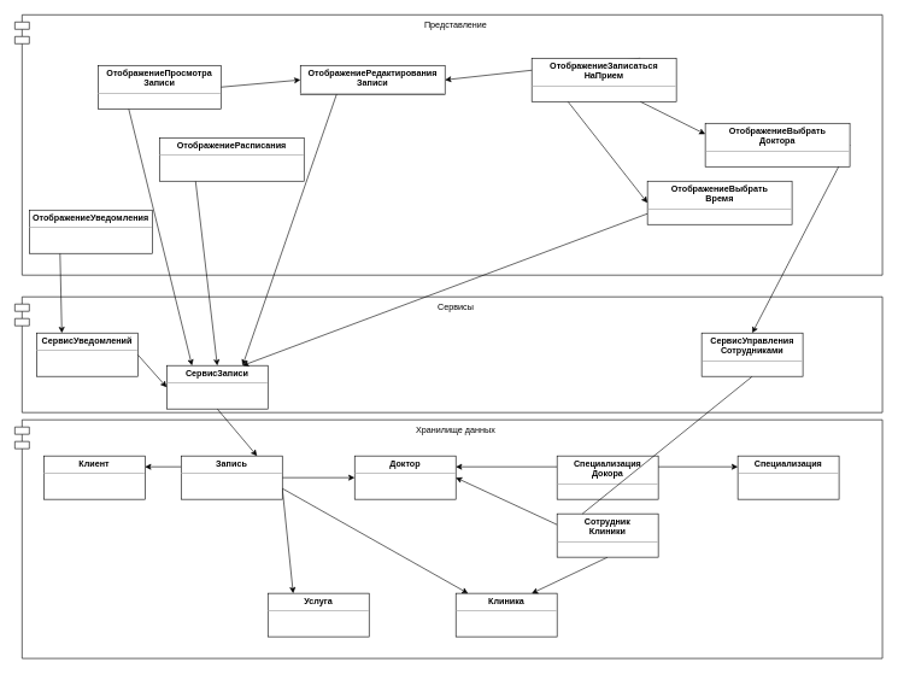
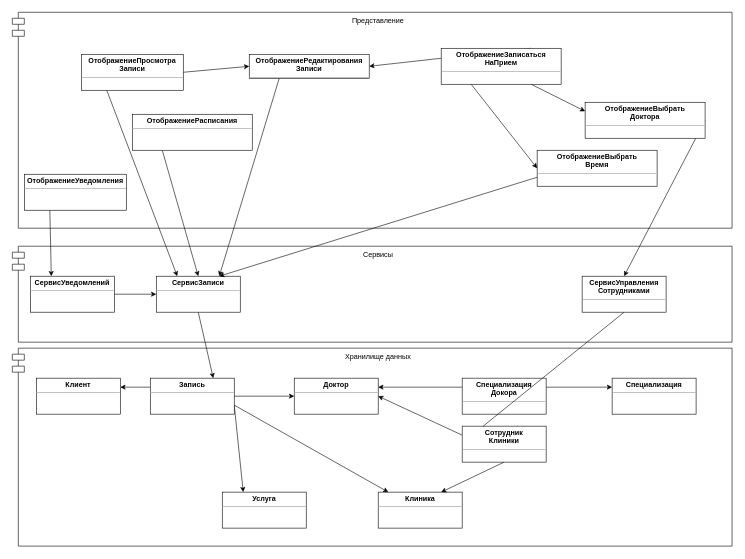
  <mxCell id="0" />
  <mxCell id="1" parent="0" />
  <mxCell id="2" value="Представление" style="shape=module;align=left;spacingLeft=20;align=center;verticalAlign=top;whiteSpace=wrap;html=1;" vertex="1" parent="1"><mxGeometry x="20" y="20" width="1200" height="360" as="geometry" /></mxCell>
  <mxCell id="3" value="Сервисы" style="shape=module;align=left;spacingLeft=20;align=center;verticalAlign=top;whiteSpace=wrap;html=1;" vertex="1" parent="1"><mxGeometry x="20" y="410" width="1200" height="160" as="geometry" /></mxCell>
  <mxCell id="4" value="Хранилище данных" style="shape=module;align=left;spacingLeft=20;align=center;verticalAlign=top;whiteSpace=wrap;html=1;" vertex="1" parent="1"><mxGeometry x="20" y="580" width="1200" height="330" as="geometry" /></mxCell>
  <mxCell id="5" value="&lt;p style=&quot;margin:0px;margin-top:4px;text-align:center;&quot;&gt;&lt;b&gt;Доктор&lt;/b&gt;&lt;/p&gt;&lt;hr size=&quot;1&quot;&gt;&lt;div style=&quot;height:2px;&quot;&gt;&lt;/div&gt;" style="verticalAlign=top;align=left;overflow=fill;fontSize=12;fontFamily=Helvetica;html=1;whiteSpace=wrap;" vertex="1" parent="1"><mxGeometry x="490" y="630" width="140" height="60" as="geometry" /></mxCell>
  <mxCell id="6" value="&lt;p style=&quot;margin:0px;margin-top:4px;text-align:center;&quot;&gt;&lt;b&gt;Клиент&lt;/b&gt;&lt;/p&gt;&lt;hr size=&quot;1&quot;&gt;&lt;div style=&quot;height:2px;&quot;&gt;&lt;/div&gt;" style="verticalAlign=top;align=left;overflow=fill;fontSize=12;fontFamily=Helvetica;html=1;whiteSpace=wrap;" vertex="1" parent="1"><mxGeometry x="60" y="630" width="140" height="60" as="geometry" /></mxCell>
  <mxCell id="7" value="&lt;p style=&quot;margin:0px;margin-top:4px;text-align:center;&quot;&gt;&lt;b&gt;Специализация&lt;/b&gt;&lt;/p&gt;&lt;hr size=&quot;1&quot;&gt;&lt;div style=&quot;height:2px;&quot;&gt;&lt;/div&gt;" style="verticalAlign=top;align=left;overflow=fill;fontSize=12;fontFamily=Helvetica;html=1;whiteSpace=wrap;" vertex="1" parent="1"><mxGeometry x="1020" y="630" width="140" height="60" as="geometry" /></mxCell>
  <mxCell id="8" value="&lt;p style=&quot;margin:0px;margin-top:4px;text-align:center;&quot;&gt;&lt;b&gt;Клиника&lt;/b&gt;&lt;/p&gt;&lt;hr size=&quot;1&quot;&gt;&lt;div style=&quot;height:2px;&quot;&gt;&lt;/div&gt;" style="verticalAlign=top;align=left;overflow=fill;fontSize=12;fontFamily=Helvetica;html=1;whiteSpace=wrap;" vertex="1" parent="1"><mxGeometry x="630" y="820" width="140" height="60" as="geometry" /></mxCell>
  <mxCell id="9" style="edgeStyle=none;rounded=0;orthogonalLoop=1;jettySize=auto;html=1;exitX=0;exitY=0.25;exitDx=0;exitDy=0;entryX=1;entryY=0.25;entryDx=0;entryDy=0;" edge="1" parent="1" source="13" target="6"><mxGeometry relative="1" as="geometry" /></mxCell>
  <mxCell id="10" style="edgeStyle=none;rounded=0;orthogonalLoop=1;jettySize=auto;html=1;exitX=1;exitY=0.75;exitDx=0;exitDy=0;entryX=0.25;entryY=0;entryDx=0;entryDy=0;" edge="1" parent="1" source="13" target="20"><mxGeometry relative="1" as="geometry" /></mxCell>
  <mxCell id="11" style="edgeStyle=none;rounded=0;orthogonalLoop=1;jettySize=auto;html=1;exitX=1;exitY=0.5;exitDx=0;exitDy=0;entryX=0;entryY=0.5;entryDx=0;entryDy=0;" edge="1" parent="1" source="13" target="5"><mxGeometry relative="1" as="geometry" /></mxCell>
  <mxCell id="12" style="edgeStyle=none;rounded=0;orthogonalLoop=1;jettySize=auto;html=1;exitX=1;exitY=0.75;exitDx=0;exitDy=0;" edge="1" parent="1" source="13" target="8"><mxGeometry relative="1" as="geometry" /></mxCell>
  <mxCell id="13" value="&lt;p style=&quot;margin:0px;margin-top:4px;text-align:center;&quot;&gt;&lt;b&gt;Запись&lt;/b&gt;&lt;/p&gt;&lt;hr size=&quot;1&quot;&gt;&lt;div style=&quot;height:2px;&quot;&gt;&lt;/div&gt;" style="verticalAlign=top;align=left;overflow=fill;fontSize=12;fontFamily=Helvetica;html=1;whiteSpace=wrap;" vertex="1" parent="1"><mxGeometry x="250" y="630" width="140" height="60" as="geometry" /></mxCell>
  <mxCell id="14" style="edgeStyle=none;rounded=0;orthogonalLoop=1;jettySize=auto;html=1;exitX=0;exitY=0.25;exitDx=0;exitDy=0;entryX=1;entryY=0.25;entryDx=0;entryDy=0;" edge="1" parent="1" source="16" target="5"><mxGeometry relative="1" as="geometry" /></mxCell>
  <mxCell id="15" style="edgeStyle=none;rounded=0;orthogonalLoop=1;jettySize=auto;html=1;exitX=1;exitY=0.25;exitDx=0;exitDy=0;entryX=0;entryY=0.25;entryDx=0;entryDy=0;" edge="1" parent="1" source="16" target="7"><mxGeometry relative="1" as="geometry" /></mxCell>
  <mxCell id="16" value="&lt;p style=&quot;margin:0px;margin-top:4px;text-align:center;&quot;&gt;&lt;b&gt;Специализация&lt;br&gt;Докора&lt;/b&gt;&lt;/p&gt;&lt;hr size=&quot;1&quot;&gt;&lt;div style=&quot;height:2px;&quot;&gt;&lt;/div&gt;" style="verticalAlign=top;align=left;overflow=fill;fontSize=12;fontFamily=Helvetica;html=1;whiteSpace=wrap;" vertex="1" parent="1"><mxGeometry x="770" y="630" width="140" height="60" as="geometry" /></mxCell>
  <mxCell id="17" style="edgeStyle=none;rounded=0;orthogonalLoop=1;jettySize=auto;html=1;exitX=0.5;exitY=1;exitDx=0;exitDy=0;entryX=0.75;entryY=0;entryDx=0;entryDy=0;" edge="1" parent="1" source="19" target="8"><mxGeometry relative="1" as="geometry" /></mxCell>
  <mxCell id="18" style="edgeStyle=none;rounded=0;orthogonalLoop=1;jettySize=auto;html=1;exitX=0;exitY=0.25;exitDx=0;exitDy=0;entryX=1;entryY=0.5;entryDx=0;entryDy=0;" edge="1" parent="1" source="19" target="5"><mxGeometry relative="1" as="geometry" /></mxCell>
  <mxCell id="19" value="&lt;p style=&quot;margin:0px;margin-top:4px;text-align:center;&quot;&gt;&lt;b&gt;Сотрудник&lt;br&gt;Клиники&lt;/b&gt;&lt;/p&gt;&lt;hr size=&quot;1&quot;&gt;&lt;div style=&quot;height:2px;&quot;&gt;&lt;/div&gt;" style="verticalAlign=top;align=left;overflow=fill;fontSize=12;fontFamily=Helvetica;html=1;whiteSpace=wrap;" vertex="1" parent="1"><mxGeometry x="770" y="710" width="140" height="60" as="geometry" /></mxCell>
  <mxCell id="20" value="&lt;p style=&quot;margin:0px;margin-top:4px;text-align:center;&quot;&gt;&lt;b&gt;Услуга&lt;/b&gt;&lt;/p&gt;&lt;hr size=&quot;1&quot;&gt;&lt;div style=&quot;height:2px;&quot;&gt;&lt;/div&gt;" style="verticalAlign=top;align=left;overflow=fill;fontSize=12;fontFamily=Helvetica;html=1;whiteSpace=wrap;" vertex="1" parent="1"><mxGeometry x="370" y="820" width="140" height="60" as="geometry" /></mxCell>
  <mxCell id="21" style="edgeStyle=none;rounded=0;orthogonalLoop=1;jettySize=auto;html=1;exitX=0.5;exitY=1;exitDx=0;exitDy=0;entryX=0.75;entryY=0;entryDx=0;entryDy=0;" edge="1" parent="1" source="22" target="13"><mxGeometry relative="1" as="geometry" /></mxCell>
- <mxCell id="22" value="&lt;p style=&quot;margin:0px;margin-top:4px;text-align:center;&quot;&gt;&lt;b&gt;СервисЗаписи&lt;/b&gt;&lt;/p&gt;&lt;hr size=&quot;1&quot;&gt;&lt;div style=&quot;height:2px;&quot;&gt;&lt;/div&gt;" style="verticalAlign=top;align=left;overflow=fill;fontSize=12;fontFamily=Helvetica;html=1;whiteSpace=wrap;" vertex="1" parent="1"><mxGeometry x="230" y="505" width="140" height="60" as="geometry" /></mxCell>
+ <mxCell id="22" value="&lt;p style=&quot;margin:0px;margin-top:4px;text-align:center;&quot;&gt;&lt;b&gt;СервисЗаписи&lt;/b&gt;&lt;/p&gt;&lt;hr size=&quot;1&quot;&gt;&lt;div style=&quot;height:2px;&quot;&gt;&lt;/div&gt;" style="verticalAlign=top;align=left;overflow=fill;fontSize=12;fontFamily=Helvetica;html=1;whiteSpace=wrap;" vertex="1" parent="1"><mxGeometry x="260" y="460" width="140" height="60" as="geometry" /></mxCell>
  <mxCell id="23" style="edgeStyle=none;rounded=0;orthogonalLoop=1;jettySize=auto;html=1;exitX=1;exitY=0.5;exitDx=0;exitDy=0;entryX=0;entryY=0.5;entryDx=0;entryDy=0;" edge="1" parent="1" source="24" target="22"><mxGeometry relative="1" as="geometry" /></mxCell>
  <mxCell id="24" value="&lt;p style=&quot;margin:0px;margin-top:4px;text-align:center;&quot;&gt;&lt;b&gt;СервисУведомлений&lt;/b&gt;&lt;/p&gt;&lt;hr size=&quot;1&quot;&gt;&lt;div style=&quot;height:2px;&quot;&gt;&lt;/div&gt;" style="verticalAlign=top;align=left;overflow=fill;fontSize=12;fontFamily=Helvetica;html=1;whiteSpace=wrap;" vertex="1" parent="1"><mxGeometry x="50" y="460" width="140" height="60" as="geometry" /></mxCell>
  <mxCell id="25" style="edgeStyle=none;rounded=0;orthogonalLoop=1;jettySize=auto;html=1;exitX=0.5;exitY=1;exitDx=0;exitDy=0;entryX=0.25;entryY=0;entryDx=0;entryDy=0;endArrow=none;" edge="1" parent="1" source="26" target="19"><mxGeometry relative="1" as="geometry" /></mxCell>
  <mxCell id="26" value="&lt;p style=&quot;margin:0px;margin-top:4px;text-align:center;&quot;&gt;&lt;b&gt;СервисУправления&lt;br&gt;Сотрудниками&lt;/b&gt;&lt;/p&gt;&lt;hr size=&quot;1&quot;&gt;&lt;div style=&quot;height:2px;&quot;&gt;&lt;/div&gt;" style="verticalAlign=top;align=left;overflow=fill;fontSize=12;fontFamily=Helvetica;html=1;whiteSpace=wrap;" vertex="1" parent="1"><mxGeometry x="970" y="460" width="140" height="60" as="geometry" /></mxCell>
  <mxCell id="27" style="edgeStyle=none;rounded=0;orthogonalLoop=1;jettySize=auto;html=1;exitX=0.25;exitY=1;exitDx=0;exitDy=0;entryX=0.25;entryY=0;entryDx=0;entryDy=0;" edge="1" parent="1" source="28" target="24"><mxGeometry relative="1" as="geometry" /></mxCell>
  <mxCell id="28" value="&lt;p style=&quot;margin:0px;margin-top:4px;text-align:center;&quot;&gt;&lt;b&gt;ОтображениеУведомления&lt;/b&gt;&lt;/p&gt;&lt;hr size=&quot;1&quot;&gt;&lt;div style=&quot;height:2px;&quot;&gt;&lt;/div&gt;" style="verticalAlign=top;align=left;overflow=fill;fontSize=12;fontFamily=Helvetica;html=1;whiteSpace=wrap;" vertex="1" parent="1"><mxGeometry x="40" y="290" width="170" height="60" as="geometry" /></mxCell>
  <mxCell id="29" style="edgeStyle=none;rounded=0;orthogonalLoop=1;jettySize=auto;html=1;exitX=0.25;exitY=1;exitDx=0;exitDy=0;entryX=0.25;entryY=0;entryDx=0;entryDy=0;" edge="1" parent="1" source="31" target="22"><mxGeometry relative="1" as="geometry"><mxPoint x="140" y="280" as="targetPoint" /></mxGeometry></mxCell>
  <mxCell id="30" style="edgeStyle=none;rounded=0;orthogonalLoop=1;jettySize=auto;html=1;exitX=1;exitY=0.5;exitDx=0;exitDy=0;entryX=0;entryY=0.5;entryDx=0;entryDy=0;" edge="1" parent="1" source="31" target="32"><mxGeometry relative="1" as="geometry" /></mxCell>
  <mxCell id="31" value="&lt;p style=&quot;margin:0px;margin-top:4px;text-align:center;&quot;&gt;&lt;b&gt;ОтображениеПросмотра&lt;br&gt;Записи&lt;/b&gt;&lt;/p&gt;&lt;hr size=&quot;1&quot;&gt;&lt;div style=&quot;height:2px;&quot;&gt;&lt;/div&gt;" style="verticalAlign=top;align=left;overflow=fill;fontSize=12;fontFamily=Helvetica;html=1;whiteSpace=wrap;" vertex="1" parent="1"><mxGeometry x="135" y="90" width="170" height="60" as="geometry" /></mxCell>
  <mxCell id="32" value="&lt;p style=&quot;margin:0px;margin-top:4px;text-align:center;&quot;&gt;&lt;b&gt;ОтображениеРедактирования&lt;br&gt;Записи&lt;/b&gt;&lt;/p&gt;&lt;hr size=&quot;1&quot;&gt;&lt;div style=&quot;height:2px;&quot;&gt;&lt;/div&gt;" style="verticalAlign=top;align=left;overflow=fill;fontSize=12;fontFamily=Helvetica;html=1;whiteSpace=wrap;" vertex="1" parent="1"><mxGeometry x="415" y="90" width="200" height="40" as="geometry" /></mxCell>
  <mxCell id="33" style="edgeStyle=none;rounded=0;orthogonalLoop=1;jettySize=auto;html=1;exitX=0.25;exitY=1;exitDx=0;exitDy=0;entryX=0.5;entryY=0;entryDx=0;entryDy=0;" edge="1" parent="1" source="34" target="22"><mxGeometry relative="1" as="geometry" /></mxCell>
  <mxCell id="34" value="&lt;p style=&quot;margin:0px;margin-top:4px;text-align:center;&quot;&gt;&lt;b&gt;ОтображениеРасписания&lt;/b&gt;&lt;/p&gt;&lt;hr size=&quot;1&quot;&gt;&lt;div style=&quot;height:2px;&quot;&gt;&lt;/div&gt;" style="verticalAlign=top;align=left;overflow=fill;fontSize=12;fontFamily=Helvetica;html=1;whiteSpace=wrap;" vertex="1" parent="1"><mxGeometry x="220" y="190" width="200" height="60" as="geometry" /></mxCell>
  <mxCell id="35" style="edgeStyle=none;rounded=0;orthogonalLoop=1;jettySize=auto;html=1;exitX=1;exitY=0.5;exitDx=0;exitDy=0;entryX=0.5;entryY=0;entryDx=0;entryDy=0;" edge="1" parent="1" source="36" target="26"><mxGeometry relative="1" as="geometry" /></mxCell>
  <mxCell id="36" value="&lt;p style=&quot;margin:0px;margin-top:4px;text-align:center;&quot;&gt;&lt;b&gt;ОтображениеВыбрать&lt;br&gt;Доктора&lt;/b&gt;&lt;/p&gt;&lt;hr size=&quot;1&quot;&gt;&lt;div style=&quot;height:2px;&quot;&gt;&lt;/div&gt;" style="verticalAlign=top;align=left;overflow=fill;fontSize=12;fontFamily=Helvetica;html=1;whiteSpace=wrap;" vertex="1" parent="1"><mxGeometry x="975" y="170" width="200" height="60" as="geometry" /></mxCell>
  <mxCell id="37" style="edgeStyle=none;rounded=0;orthogonalLoop=1;jettySize=auto;html=1;exitX=0;exitY=0.75;exitDx=0;exitDy=0;entryX=0.75;entryY=0;entryDx=0;entryDy=0;" edge="1" parent="1" source="38" target="22"><mxGeometry relative="1" as="geometry" /></mxCell>
  <mxCell id="38" value="&lt;p style=&quot;margin:0px;margin-top:4px;text-align:center;&quot;&gt;&lt;b&gt;ОтображениеВыбрать&lt;br&gt;Время&lt;/b&gt;&lt;/p&gt;&lt;hr size=&quot;1&quot;&gt;&lt;div style=&quot;height:2px;&quot;&gt;&lt;/div&gt;" style="verticalAlign=top;align=left;overflow=fill;fontSize=12;fontFamily=Helvetica;html=1;whiteSpace=wrap;" vertex="1" parent="1"><mxGeometry x="895" y="250" width="200" height="60" as="geometry" /></mxCell>
  <mxCell id="39" style="edgeStyle=none;rounded=0;orthogonalLoop=1;jettySize=auto;html=1;entryX=0;entryY=0.25;entryDx=0;entryDy=0;exitX=0.75;exitY=1;exitDx=0;exitDy=0;" edge="1" parent="1" source="43" target="36"><mxGeometry relative="1" as="geometry"><mxPoint x="715" y="130" as="sourcePoint" /><Array as="points" /></mxGeometry></mxCell>
  <mxCell id="40" style="edgeStyle=none;rounded=0;orthogonalLoop=1;jettySize=auto;html=1;exitX=0.25;exitY=1;exitDx=0;exitDy=0;entryX=0;entryY=0.5;entryDx=0;entryDy=0;" edge="1" parent="1" source="43" target="38"><mxGeometry relative="1" as="geometry"><Array as="points" /></mxGeometry></mxCell>
  <mxCell id="41" style="edgeStyle=none;rounded=0;orthogonalLoop=1;jettySize=auto;html=1;exitX=0.25;exitY=1;exitDx=0;exitDy=0;entryX=0.75;entryY=0;entryDx=0;entryDy=0;" edge="1" parent="1" source="32" target="22"><mxGeometry relative="1" as="geometry" /></mxCell>
  <mxCell id="42" style="edgeStyle=none;rounded=0;orthogonalLoop=1;jettySize=auto;html=1;exitX=0.75;exitY=0;exitDx=0;exitDy=0;entryX=1;entryY=0.5;entryDx=0;entryDy=0;" edge="1" parent="1" source="43" target="32"><mxGeometry relative="1" as="geometry" /></mxCell>
  <mxCell id="43" value="&lt;p style=&quot;margin:0px;margin-top:4px;text-align:center;&quot;&gt;&lt;b&gt;ОтображениеЗаписаться&lt;br&gt;НаПрием&lt;/b&gt;&lt;/p&gt;&lt;hr size=&quot;1&quot;&gt;&lt;div style=&quot;height:2px;&quot;&gt;&lt;/div&gt;" style="verticalAlign=top;align=left;overflow=fill;fontSize=12;fontFamily=Helvetica;html=1;whiteSpace=wrap;" vertex="1" parent="1"><mxGeometry x="735" y="80" width="200" height="60" as="geometry" /></mxCell>
